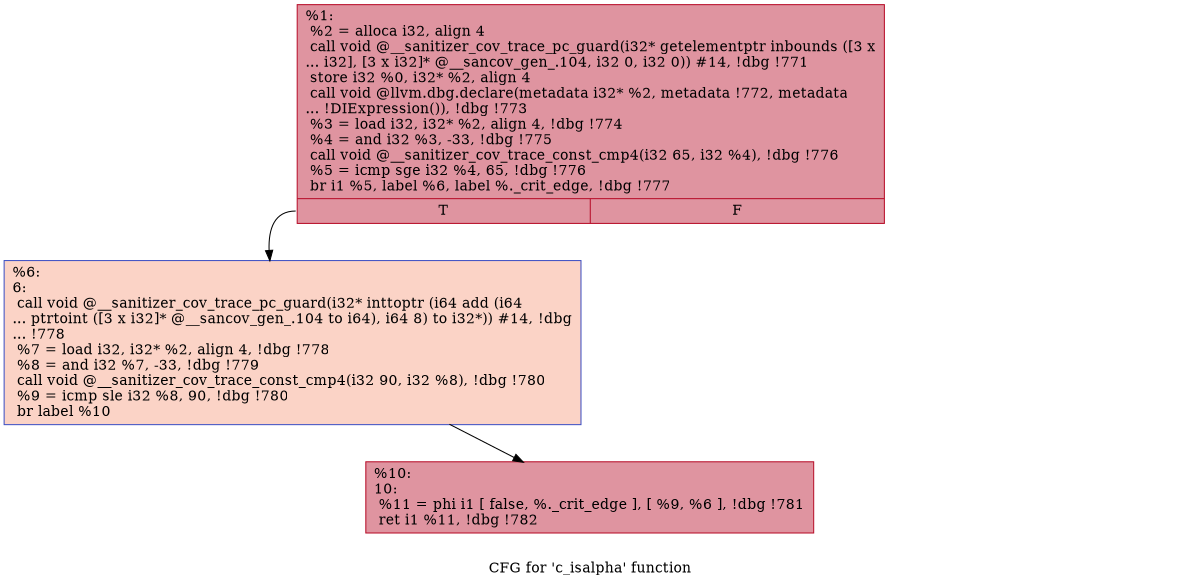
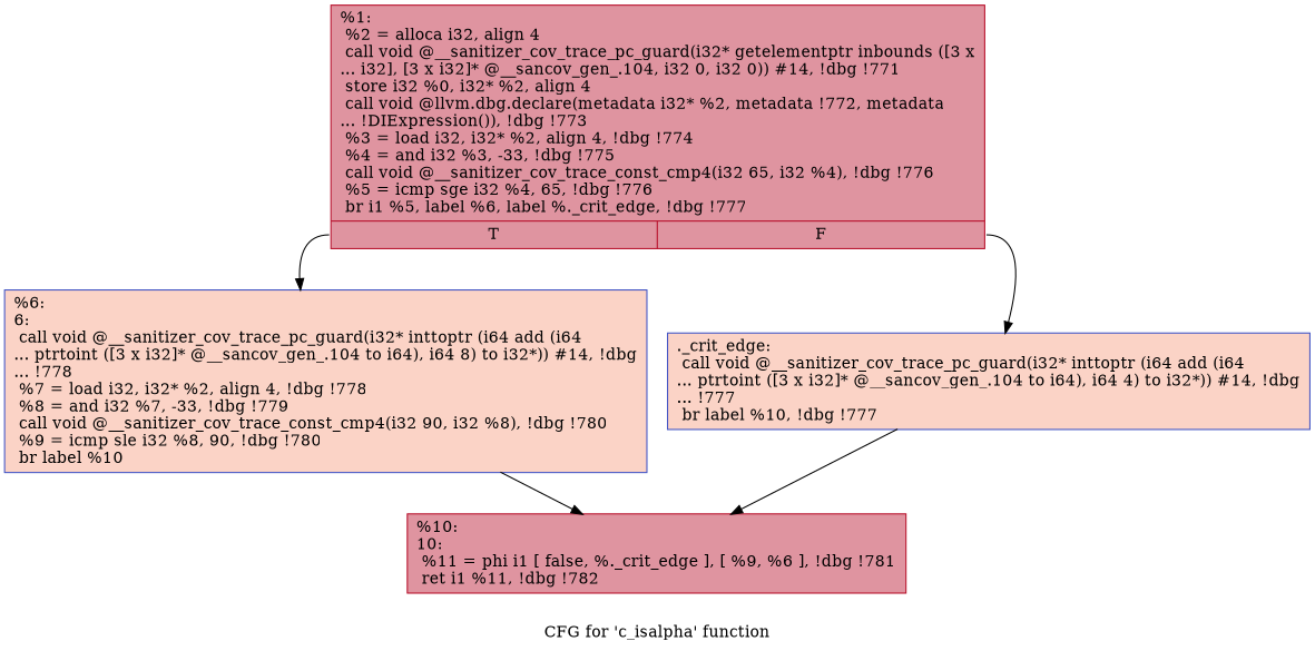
  digraph {
    label="CFG for 'c_isalpha' function"
    node [color="#b70d28ff" fillcolor="#b70d2870" shape=record style=filled]
    n1 [label="{%1:\l  %2 = alloca i32, align 4\l  call void @__sanitizer_cov_trace_pc_guard(i32* getelementptr inbounds ([3 x\l... i32], [3 x i32]* @__sancov_gen_.104, i32 0, i32 0)) #14, !dbg !771\l  store i32 %0, i32* %2, align 4\l  call void @llvm.dbg.declare(metadata i32* %2, metadata !772, metadata\l... !DIExpression()), !dbg !773\l  %3 = load i32, i32* %2, align 4, !dbg !774\l  %4 = and i32 %3, -33, !dbg !775\l  call void @__sanitizer_cov_trace_const_cmp4(i32 65, i32 %4), !dbg !776\l  %5 = icmp sge i32 %4, 65, !dbg !776\l  br i1 %5, label %6, label %._crit_edge, !dbg !777\l|{<s0>T|<s1>F}}"]
    n2 [color="#3d50c3ff" fillcolor="#f59c7d70" label="{%6:\l6:                                                \l  call void @__sanitizer_cov_trace_pc_guard(i32* inttoptr (i64 add (i64\l... ptrtoint ([3 x i32]* @__sancov_gen_.104 to i64), i64 8) to i32*)) #14, !dbg\l... !778\l  %7 = load i32, i32* %2, align 4, !dbg !778\l  %8 = and i32 %7, -33, !dbg !779\l  call void @__sanitizer_cov_trace_const_cmp4(i32 90, i32 %8), !dbg !780\l  %9 = icmp sle i32 %8, 90, !dbg !780\l  br label %10\l}"]
+   n3 [color="#3d50c3ff" fillcolor="#f59c7d70" label="{._crit_edge:                                      \l  call void @__sanitizer_cov_trace_pc_guard(i32* inttoptr (i64 add (i64\l... ptrtoint ([3 x i32]* @__sancov_gen_.104 to i64), i64 4) to i32*)) #14, !dbg\l... !777\l  br label %10, !dbg !777\l}"]
    n4 [label="{%10:\l10:                                               \l  %11 = phi i1 [ false, %._crit_edge ], [ %9, %6 ], !dbg !781\l  ret i1 %11, !dbg !782\l}"]
    n1 -> n2 [tailport=s0]
+   n1 -> n3 [tailport=s1]
    n2 -> n4
+   n3 -> n4
  }
